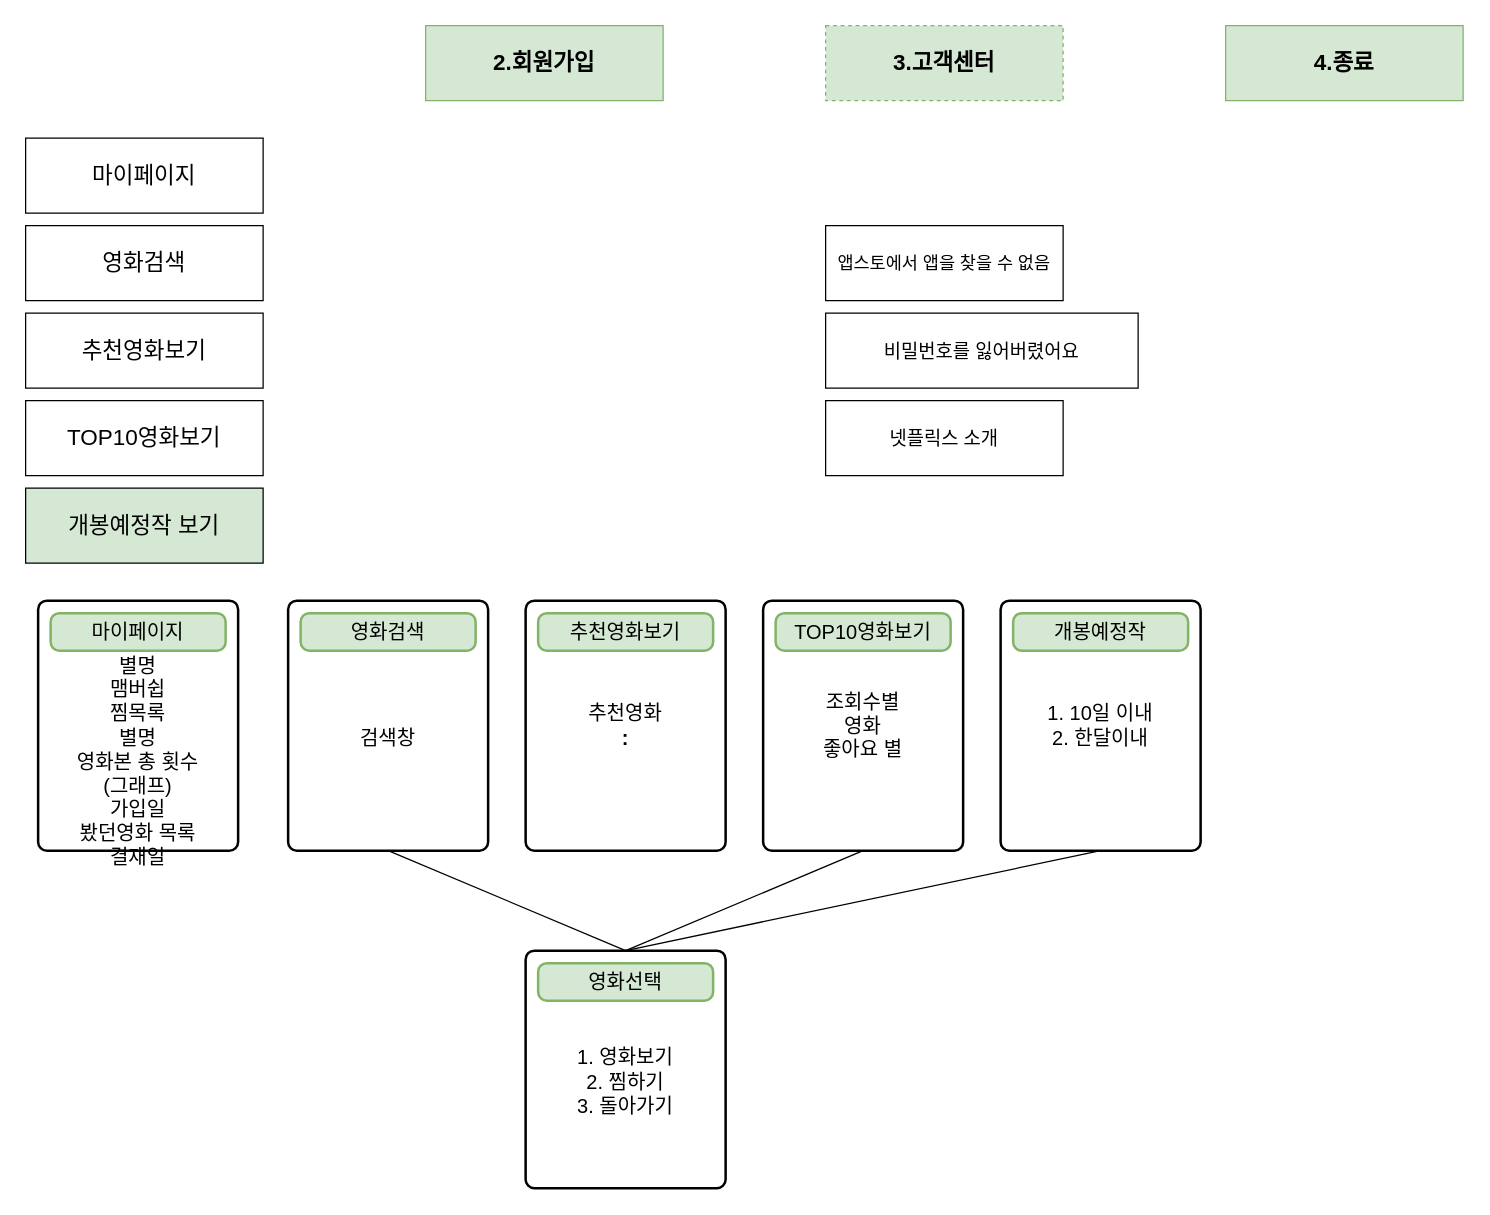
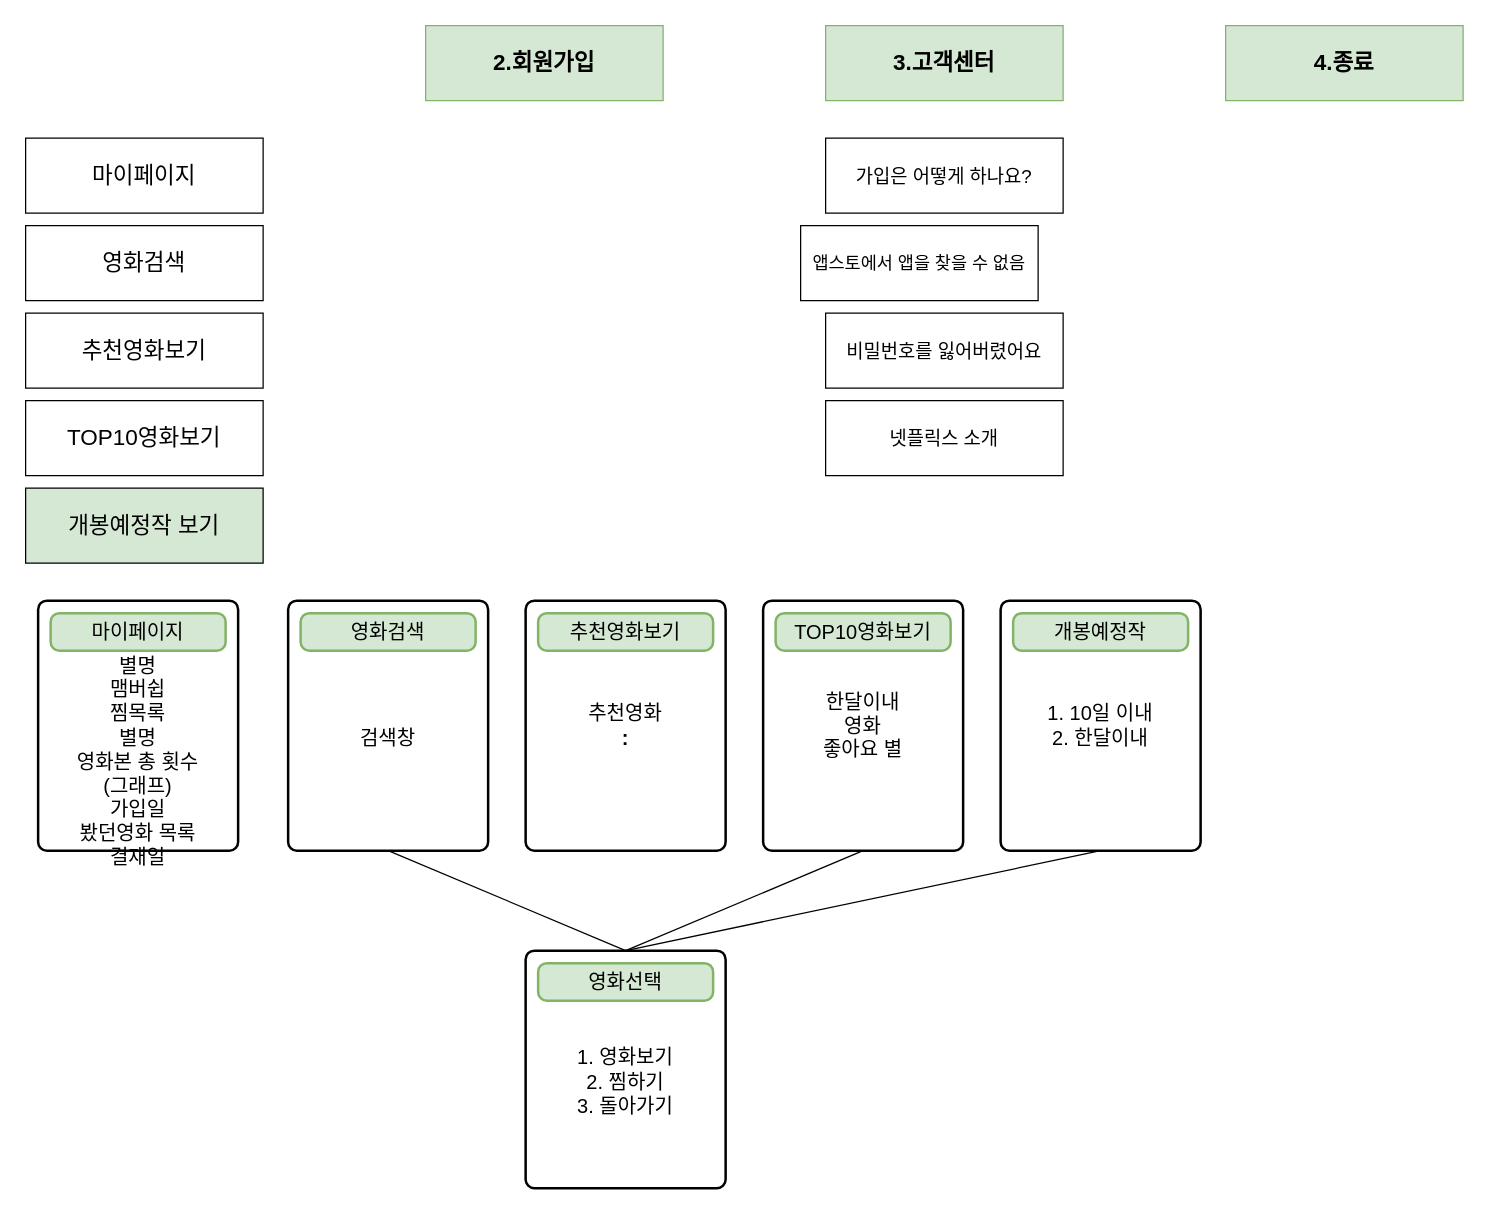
  <mxCell id="0" />
  <mxCell id="1" parent="0" />
  <mxCell id="2" value="&lt;span style=&quot;text-align: left&quot;&gt;&lt;br&gt;&lt;br&gt;아이디&lt;/span&gt;&lt;br style=&quot;padding: 0px ; margin: 0px ; text-align: left&quot;&gt;&lt;span style=&quot;text-align: left&quot;&gt;별명&lt;br&gt;&lt;/span&gt;맴버쉽&lt;br style=&quot;padding: 0px ; margin: 0px ; text-align: left&quot;&gt;&lt;span style=&quot;text-align: left&quot;&gt;찜목록&lt;/span&gt;&lt;br style=&quot;padding: 0px ; margin: 0px ; text-align: left&quot;&gt;&lt;span style=&quot;text-align: left&quot;&gt;별명&lt;/span&gt;&lt;br style=&quot;padding: 0px ; margin: 0px ; text-align: left&quot;&gt;&lt;span style=&quot;text-align: left&quot;&gt;영화본 총 횟수&lt;br&gt;&lt;/span&gt;(그래프)&lt;br style=&quot;padding: 0px ; margin: 0px ; text-align: left&quot;&gt;&lt;span style=&quot;text-align: left&quot;&gt;가입일&lt;br&gt;봤던영화 목록&lt;br&gt;결재일&lt;br&gt;&lt;/span&gt;" style="rounded=1;whiteSpace=wrap;html=1;absoluteArcSize=1;arcSize=14;strokeWidth=2;fontSize=16;" vertex="1" parent="1"><mxGeometry x="30" y="480" width="160" height="200" as="geometry" /></mxCell>
  <mxCell id="3" value="2.회원가입" style="rounded=0;whiteSpace=wrap;html=1;fontStyle=1;fontSize=18;fillColor=#d5e8d4;strokeColor=#82b366;" vertex="1" parent="1"><mxGeometry x="340" y="20" width="190" height="60" as="geometry" /></mxCell>
- <mxCell id="4" value="3.고객센터" style="rounded=0;whiteSpace=wrap;html=1;fontStyle=1;fontSize=18;fillColor=#d5e8d4;strokeColor=#82b366;dashed=1;" vertex="1" parent="1"><mxGeometry x="660" y="20" width="190" height="60" as="geometry" /></mxCell>
+ <mxCell id="4" value="3.고객센터" style="rounded=0;whiteSpace=wrap;html=1;fontStyle=1;fontSize=18;fillColor=#d5e8d4;strokeColor=#82b366;" vertex="1" parent="1"><mxGeometry x="660" y="20" width="190" height="60" as="geometry" /></mxCell>
  <mxCell id="5" value="4.종료" style="rounded=0;whiteSpace=wrap;html=1;fontStyle=1;fontSize=18;fillColor=#d5e8d4;strokeColor=#82b366;" vertex="1" parent="1"><mxGeometry x="980" y="20" width="190" height="60" as="geometry" /></mxCell>
  <mxCell id="6" value="마이페이지" style="rounded=0;whiteSpace=wrap;html=1;fontSize=18;" vertex="1" parent="1"><mxGeometry x="20" y="110" width="190" height="60" as="geometry" /></mxCell>
  <mxCell id="7" value="영화검색" style="rounded=0;whiteSpace=wrap;html=1;fontSize=18;" vertex="1" parent="1"><mxGeometry x="20" y="180" width="190" height="60" as="geometry" /></mxCell>
  <mxCell id="8" value="추천영화보기" style="rounded=0;whiteSpace=wrap;html=1;fontSize=18;" vertex="1" parent="1"><mxGeometry x="20" y="250" width="190" height="60" as="geometry" /></mxCell>
  <mxCell id="9" value="TOP10영화보기" style="rounded=0;whiteSpace=wrap;html=1;fontSize=18;" vertex="1" parent="1"><mxGeometry x="20" y="320" width="190" height="60" as="geometry" /></mxCell>
  <mxCell id="10" value="개봉예정작 보기" style="rounded=0;whiteSpace=wrap;html=1;fontSize=18;fillColor=#d5e8d4;" vertex="1" parent="1"><mxGeometry x="20" y="390" width="190" height="60" as="geometry" /></mxCell>
- <mxCell id="12" value="앱스토에서 앱을 찾을 수 없음" style="rounded=0;whiteSpace=wrap;html=1;fontSize=14;" vertex="1" parent="1"><mxGeometry x="660" y="180" width="190" height="60" as="geometry" /></mxCell>
- <mxCell id="13" value="비밀번호를 잃어버렸어요" style="rounded=0;whiteSpace=wrap;html=1;fontSize=15;" vertex="1" parent="1"><mxGeometry x="660" y="250" width="250" height="60" as="geometry" /></mxCell>
+ <mxCell id="11" value="가입은 어떻게 하나요?" style="rounded=0;whiteSpace=wrap;html=1;fontSize=15;" vertex="1" parent="1"><mxGeometry x="660" y="110" width="190" height="60" as="geometry" /></mxCell>
+ <mxCell id="12" value="앱스토에서 앱을 찾을 수 없음" style="rounded=0;whiteSpace=wrap;html=1;fontSize=14;" vertex="1" parent="1"><mxGeometry x="640" y="180" width="190" height="60" as="geometry" /></mxCell>
+ <mxCell id="13" value="비밀번호를 잃어버렸어요" style="rounded=0;whiteSpace=wrap;html=1;fontSize=15;" vertex="1" parent="1"><mxGeometry x="660" y="250" width="190" height="60" as="geometry" /></mxCell>
  <mxCell id="14" value="넷플릭스 소개" style="rounded=0;whiteSpace=wrap;html=1;fontSize=15;" vertex="1" parent="1"><mxGeometry x="660" y="320" width="190" height="60" as="geometry" /></mxCell>
  <mxCell id="15" value="마이페이지" style="rounded=1;whiteSpace=wrap;html=1;absoluteArcSize=1;arcSize=14;strokeWidth=2;fontSize=16;fillColor=#d5e8d4;strokeColor=#82b366;" vertex="1" parent="1"><mxGeometry x="40" y="490" width="140" height="30" as="geometry" /></mxCell>
  <mxCell id="16" value="&lt;span style=&quot;text-align: left&quot;&gt;&lt;br&gt;검색창&lt;br&gt;&lt;/span&gt;" style="rounded=1;whiteSpace=wrap;html=1;absoluteArcSize=1;arcSize=14;strokeWidth=2;fontSize=16;" vertex="1" parent="1"><mxGeometry x="230" y="480" width="160" height="200" as="geometry" /></mxCell>
  <mxCell id="17" value="영화검색" style="rounded=1;whiteSpace=wrap;html=1;absoluteArcSize=1;arcSize=14;strokeWidth=2;fontSize=16;fillColor=#d5e8d4;strokeColor=#82b366;" vertex="1" parent="1"><mxGeometry x="240" y="490" width="140" height="30" as="geometry" /></mxCell>
  <mxCell id="18" value="추천영화&lt;br&gt;&lt;b&gt;:&lt;/b&gt;" style="rounded=1;whiteSpace=wrap;html=1;absoluteArcSize=1;arcSize=14;strokeWidth=2;fontSize=16;" vertex="1" parent="1"><mxGeometry x="420" y="480" width="160" height="200" as="geometry" /></mxCell>
  <mxCell id="19" value="추천영화보기" style="rounded=1;whiteSpace=wrap;html=1;absoluteArcSize=1;arcSize=14;strokeWidth=2;fontSize=16;fillColor=#d5e8d4;strokeColor=#82b366;" vertex="1" parent="1"><mxGeometry x="430" y="490" width="140" height="30" as="geometry" /></mxCell>
- <mxCell id="20" value="조회수별&lt;br&gt;영화&lt;br&gt;좋아요 별" style="rounded=1;whiteSpace=wrap;html=1;absoluteArcSize=1;arcSize=14;strokeWidth=2;fontSize=16;" vertex="1" parent="1"><mxGeometry x="610" y="480" width="160" height="200" as="geometry" /></mxCell>
+ <mxCell id="20" value="한달이내&lt;br&gt;영화&lt;br&gt;좋아요 별" style="rounded=1;whiteSpace=wrap;html=1;absoluteArcSize=1;arcSize=14;strokeWidth=2;fontSize=16;" vertex="1" parent="1"><mxGeometry x="610" y="480" width="160" height="200" as="geometry" /></mxCell>
  <mxCell id="21" value="TOP10영화보기" style="rounded=1;whiteSpace=wrap;html=1;absoluteArcSize=1;arcSize=14;strokeWidth=2;fontSize=16;fillColor=#d5e8d4;strokeColor=#82b366;" vertex="1" parent="1"><mxGeometry x="620" y="490" width="140" height="30" as="geometry" /></mxCell>
  <mxCell id="22" value="1. 10일 이내&lt;br&gt;2. 한달이내" style="rounded=1;whiteSpace=wrap;html=1;absoluteArcSize=1;arcSize=14;strokeWidth=2;fontSize=16;" vertex="1" parent="1"><mxGeometry x="800" y="480" width="160" height="200" as="geometry" /></mxCell>
  <mxCell id="23" value="개봉예정작" style="rounded=1;whiteSpace=wrap;html=1;absoluteArcSize=1;arcSize=14;strokeWidth=2;fontSize=16;fillColor=#d5e8d4;strokeColor=#82b366;" vertex="1" parent="1"><mxGeometry x="810" y="490" width="140" height="30" as="geometry" /></mxCell>
  <mxCell id="24" value="&lt;span style=&quot;text-align: left&quot;&gt;&lt;br&gt;1. 영화보기&lt;br&gt;2. 찜하기&lt;br&gt;3. 돌아가기&lt;br&gt;&lt;/span&gt;" style="rounded=1;whiteSpace=wrap;html=1;absoluteArcSize=1;arcSize=14;strokeWidth=2;fontSize=16;" vertex="1" parent="1"><mxGeometry x="420" y="760" width="160" height="190" as="geometry" /></mxCell>
  <mxCell id="25" value="" style="endArrow=none;html=1;fontSize=16;entryX=0.5;entryY=0;entryDx=0;entryDy=0;" edge="1" parent="1" target="24"><mxGeometry width="50" height="50" relative="1" as="geometry"><mxPoint x="310" y="680" as="sourcePoint" /><mxPoint x="360" y="630" as="targetPoint" /></mxGeometry></mxCell>
  <mxCell id="26" value="" style="endArrow=none;html=1;fontSize=16;exitX=0.5;exitY=1;exitDx=0;exitDy=0;" edge="1" parent="1" source="20"><mxGeometry width="50" height="50" relative="1" as="geometry"><mxPoint x="510" y="690" as="sourcePoint" /><mxPoint x="500" y="760" as="targetPoint" /></mxGeometry></mxCell>
  <mxCell id="27" value="" style="endArrow=none;html=1;fontSize=16;exitX=0.5;exitY=1;exitDx=0;exitDy=0;" edge="1" parent="1" source="22"><mxGeometry width="50" height="50" relative="1" as="geometry"><mxPoint y="690" as="sourcePoint" x="700" /><mxPoint x="500" y="760" as="targetPoint" /></mxGeometry></mxCell>
  <mxCell id="28" value="영화선택" style="rounded=1;whiteSpace=wrap;html=1;absoluteArcSize=1;arcSize=14;strokeWidth=2;fontSize=16;fillColor=#d5e8d4;strokeColor=#82b366;" vertex="1" parent="1"><mxGeometry x="430" y="770" width="140" height="30" as="geometry" /></mxCell>
